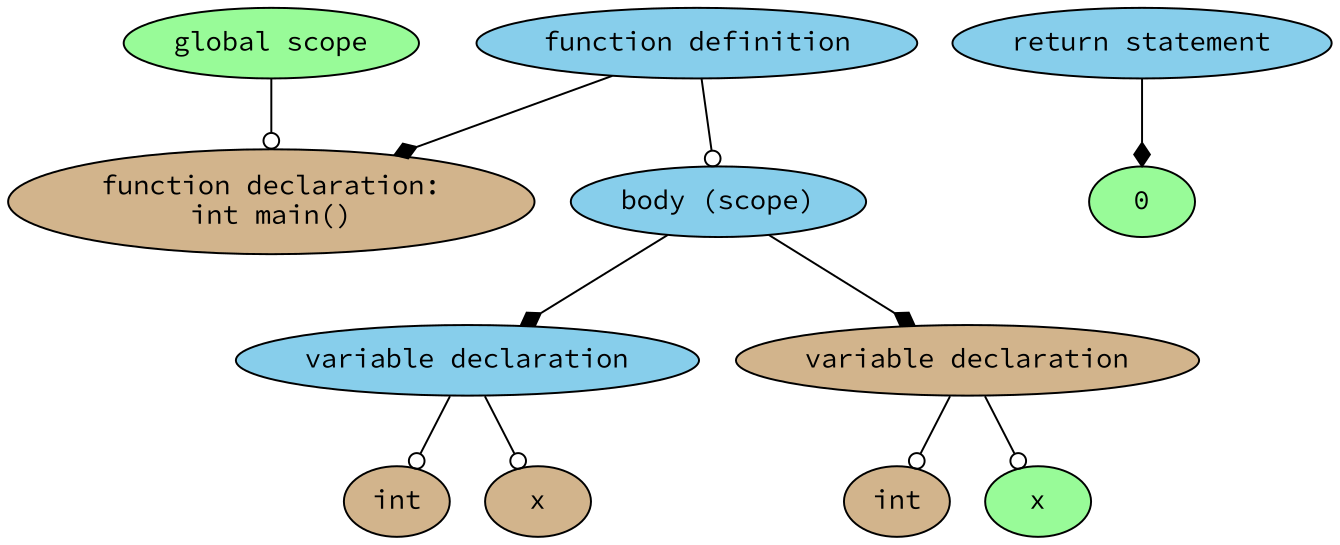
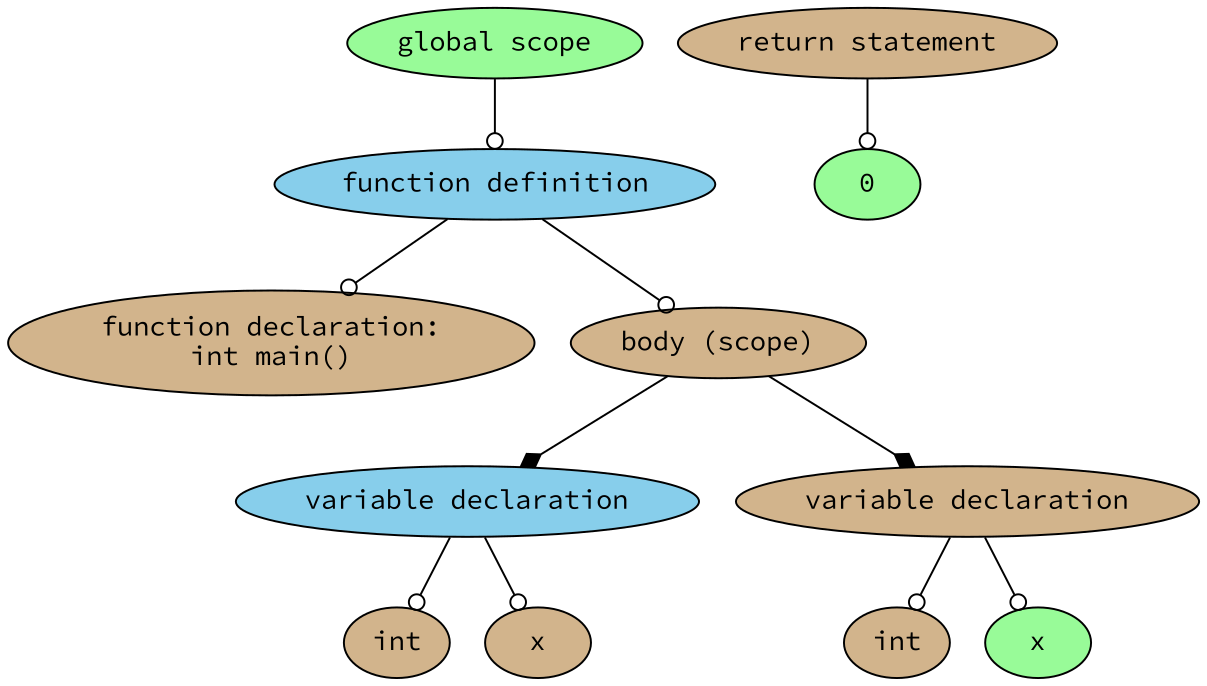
  digraph {
    fontname="Source Code Pro"
    node [fillcolor=tan fontname="Source Code Pro" style=filled]
    edge [arrowhead=odot fontname="Source Code Pro"]
    n1 [label="function declaration:\nint main()"]
    n2 [fillcolor=skyblue label="function definition"]
-   n3 [fillcolor=skyblue label="body (scope)"]
+   n3 [label="body (scope)"]
    n4 [fillcolor=skyblue label="variable declaration"]
    n5 [label="variable declaration"]
    n6 [label=int]
    n7 [label=x]
    n8 [label=int]
    n9 [fillcolor=palegreen label=x]
-   n10 [fillcolor=skyblue label="return statement"]
+   n10 [label="return statement"]
    n11 [fillcolor=palegreen label=0]
    n12 [fillcolor=palegreen label="global scope"]
-   n2 -> n1 [arrowhead=diamond]
+   n2 -> n1
    n2 -> n3
    n3 -> n4 [arrowhead=diamond]
    n3 -> n5 [arrowhead=diamond]
    n4 -> n6
    n4 -> n7
    n5 -> n8
    n5 -> n9
-   n10 -> n11 [arrowhead=diamond]
-   n12 -> n1
+   n10 -> n11
+   n12 -> n2
  }
